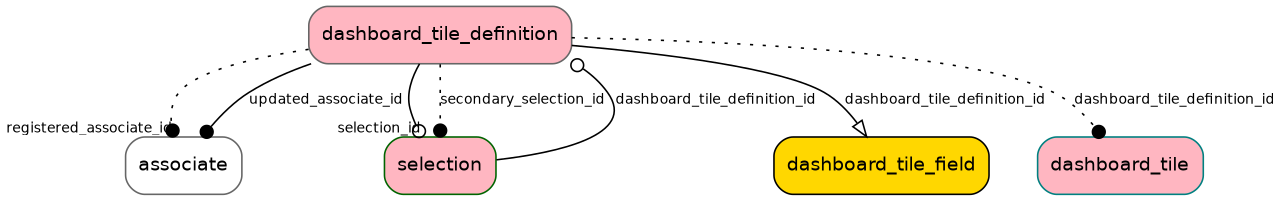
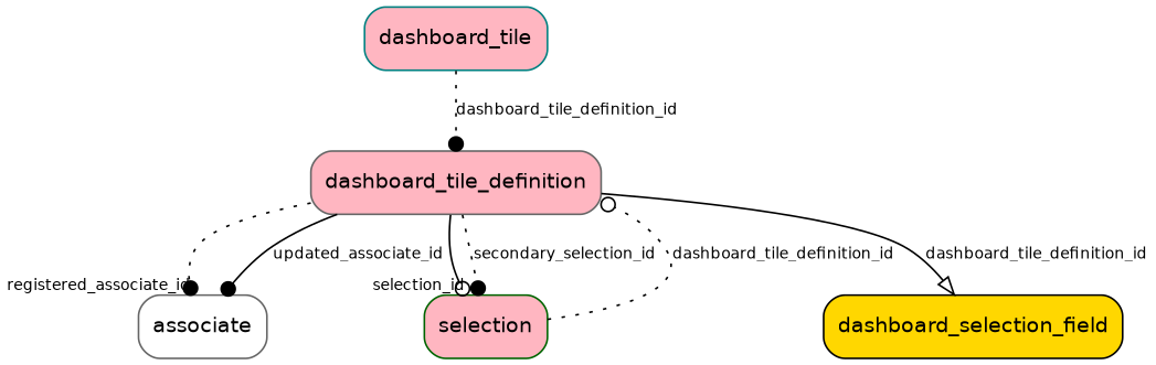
  digraph {
    node [color=gray40 fillcolor=lightpink fontname=Helvetica fontsize=12 shape=box style="rounded, filled,filled"]
    edge [arrowhead=dot fontname=Helvetica fontsize=9 style=dotted]
    associate [fillcolor=white]
    dashboard_tile_definition
    selection [color=darkgreen]
-   dashboard_tile_field [color=black fillcolor=gold]
+   dashboard_tile_field [color=black fillcolor=gold label=dashboard_selection_field]
    dashboard_tile [color=teal]
    dashboard_tile_definition -> associate [headlabel=registered_associate_id]
    dashboard_tile_definition -> associate [label=updated_associate_id style=solid]
    dashboard_tile_definition -> selection [arrowhead=odot headlabel=selection_id style=solid]
    dashboard_tile_definition -> selection [label=secondary_selection_id]
    dashboard_tile_definition -> dashboard_tile_field [arrowhead=onormal label=dashboard_tile_definition_id style=solid]
-   selection -> dashboard_tile_definition [arrowhead=odot label=dashboard_tile_definition_id style=solid]
-   dashboard_tile_definition -> dashboard_tile [label=dashboard_tile_definition_id]
+   selection -> dashboard_tile_definition [arrowhead=odot label=dashboard_tile_definition_id]
+   dashboard_tile -> dashboard_tile_definition [label=dashboard_tile_definition_id]
  }
